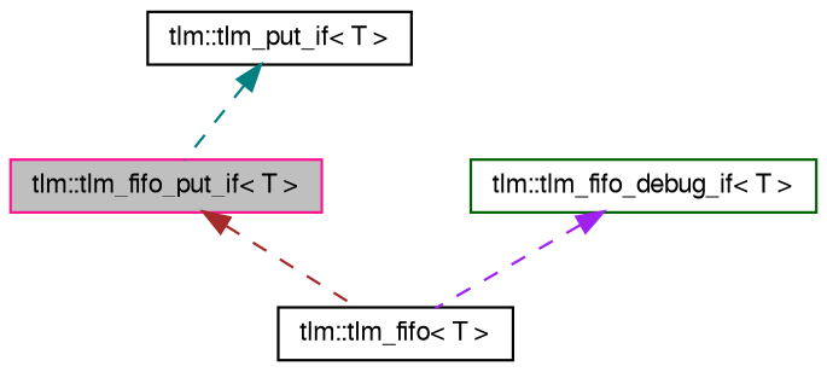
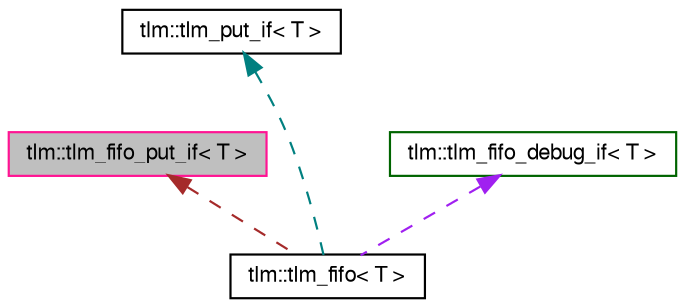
  digraph {
    node [color=black fillcolor=white fontname=FreeSans fontsize=10 shape=record style=filled]
    edge [dir=back fontname=FreeSans fontsize=10 labelfontname=FreeSans labelfontsize=10 style=dashed]
    n1 [color=deeppink fillcolor=grey75 fontcolor=black height=0.2 label="tlm::tlm_fifo_put_if\< T \>" width=0.4]
    n2 [height=0.2 label="tlm::tlm_fifo\< T \>" width=0.4]
    n3 [height=0.2 label="tlm::tlm_put_if\< T \>" width=0.4]
    n4 [color=darkgreen height=0.2 label="tlm::tlm_fifo_debug_if\< T \>" width=0.4]
    n1 -> n2 [color=brown]
-   n3 -> n1 [color=teal]
+   n3 -> n2 [color=teal]
    n4 -> n2 [color=purple]
  }
